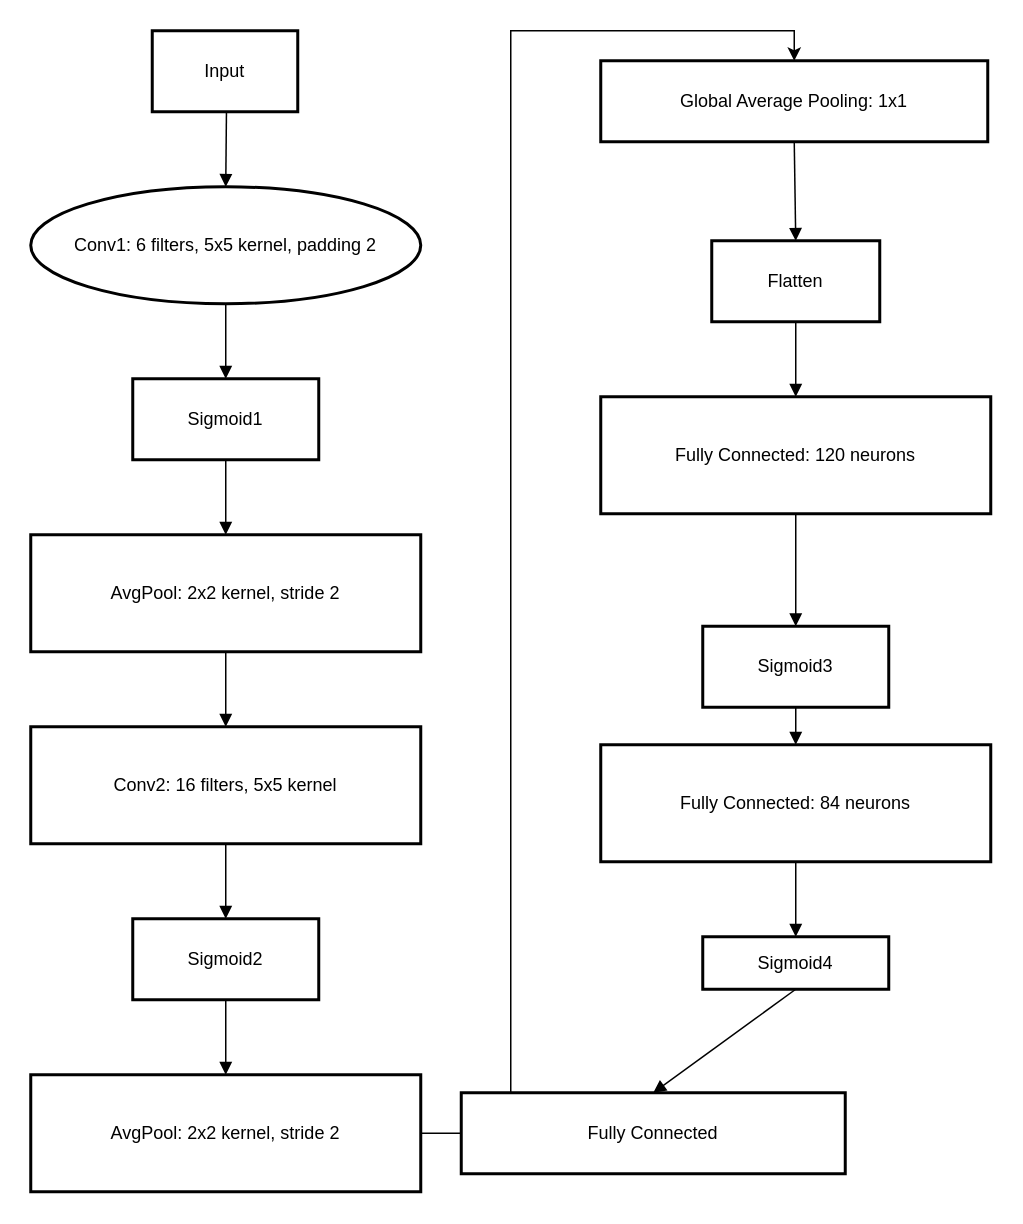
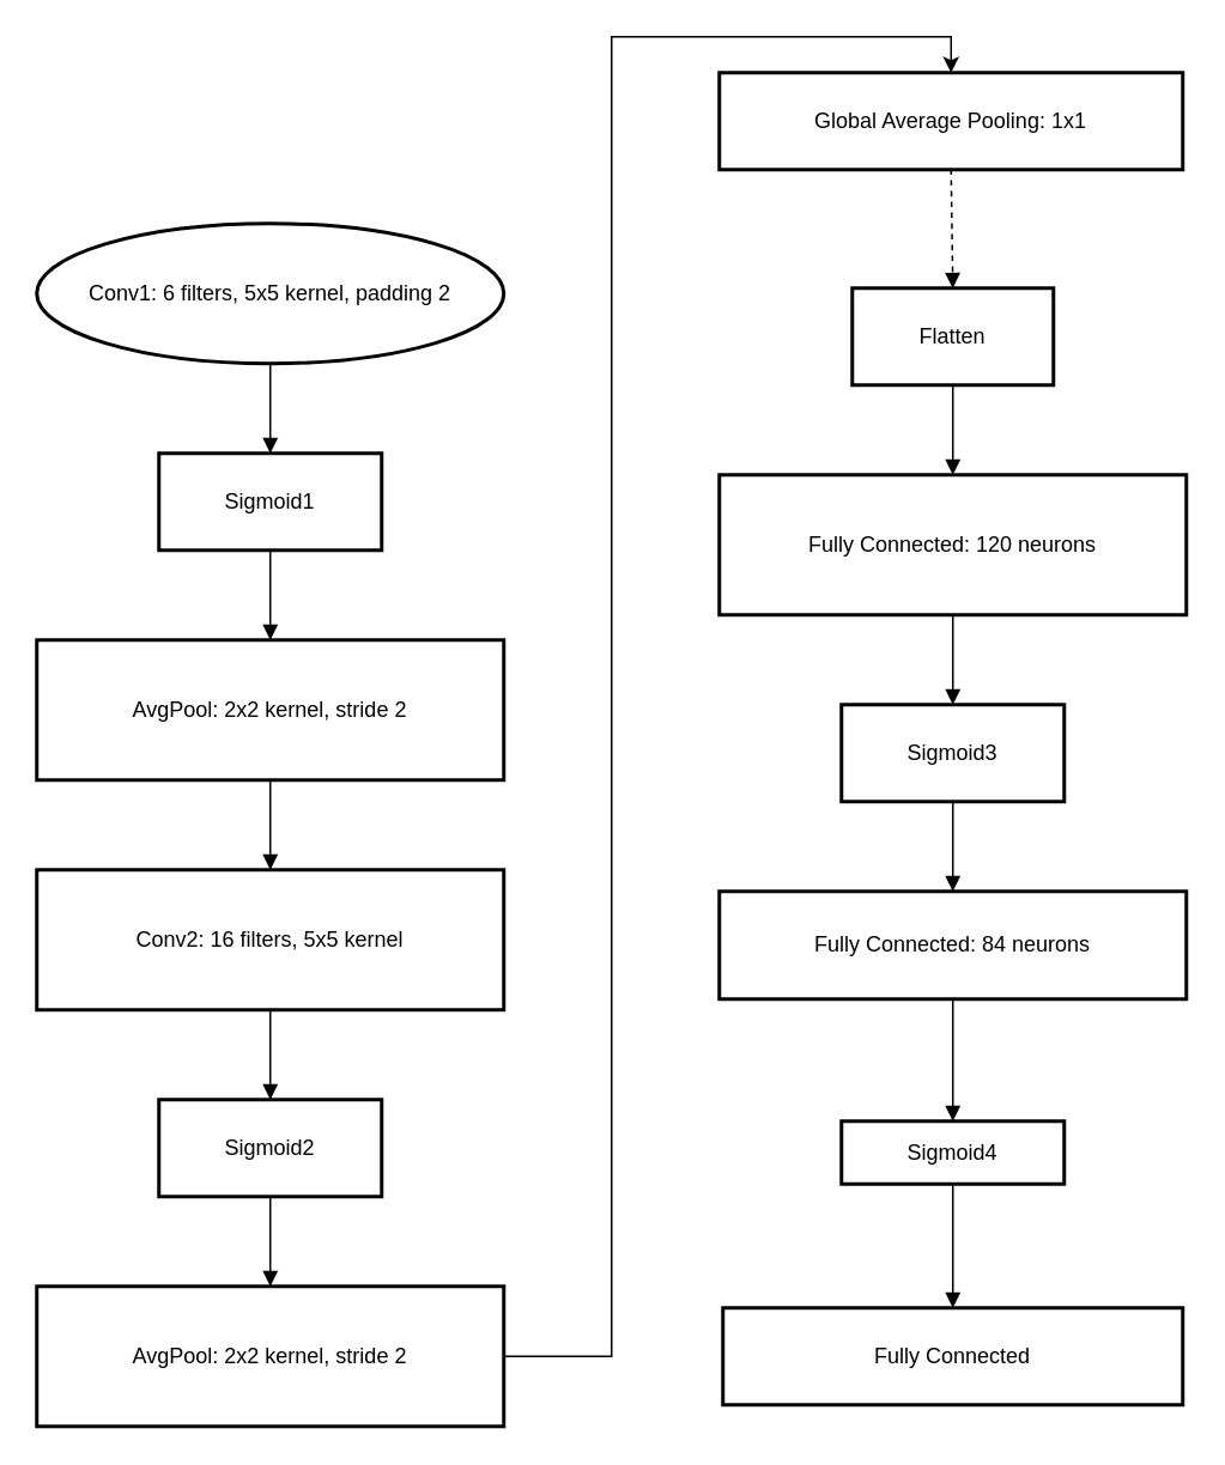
  <mxCell id="0" />
  <mxCell id="1" parent="0" />
- <mxCell id="2" value="Input" style="whiteSpace=wrap;strokeWidth=2;" parent="1" vertex="1"><mxGeometry x="101" y="20" width="97" height="54" as="geometry" /></mxCell>
  <mxCell id="3" value="Conv1: 6 filters, 5x5 kernel, padding 2" style="ellipse;whiteSpace=wrap;strokeWidth=2;" parent="1" vertex="1"><mxGeometry x="20" y="124" width="260" height="78" as="geometry" /></mxCell>
  <mxCell id="4" value="Sigmoid1" style="whiteSpace=wrap;strokeWidth=2;" parent="1" vertex="1"><mxGeometry x="88" y="252" width="124" height="54" as="geometry" /></mxCell>
  <mxCell id="5" value="AvgPool: 2x2 kernel, stride 2" style="whiteSpace=wrap;strokeWidth=2;" parent="1" vertex="1"><mxGeometry x="20" y="356" width="260" height="78" as="geometry" /></mxCell>
  <mxCell id="6" value="Conv2: 16 filters, 5x5 kernel" style="whiteSpace=wrap;strokeWidth=2;" parent="1" vertex="1"><mxGeometry x="20" y="484" width="260" height="78" as="geometry" /></mxCell>
  <mxCell id="7" value="Sigmoid2" style="whiteSpace=wrap;strokeWidth=2;" parent="1" vertex="1"><mxGeometry x="88" y="612" width="124" height="54" as="geometry" /></mxCell>
  <mxCell id="8" style="edgeStyle=orthogonalEdgeStyle;rounded=0;orthogonalLoop=1;jettySize=auto;html=1;entryX=0.5;entryY=0;entryDx=0;entryDy=0;" parent="1" source="9" target="10" edge="1"><mxGeometry relative="1" as="geometry"><mxPoint x="320" y="10" as="targetPoint" /></mxGeometry></mxCell>
  <mxCell id="9" value="AvgPool: 2x2 kernel, stride 2" style="whiteSpace=wrap;strokeWidth=2;" parent="1" vertex="1"><mxGeometry x="20" y="716" width="260" height="78" as="geometry" /></mxCell>
  <mxCell id="10" value="Global Average Pooling: 1x1" style="whiteSpace=wrap;strokeWidth=2;" parent="1" vertex="1"><mxGeometry x="400" y="40" width="258" height="54" as="geometry" /></mxCell>
  <mxCell id="11" value="Flatten" style="whiteSpace=wrap;strokeWidth=2;" parent="1" vertex="1"><mxGeometry x="474" y="160" width="112" height="54" as="geometry" /></mxCell>
  <mxCell id="12" value="Fully Connected: 120 neurons" style="whiteSpace=wrap;strokeWidth=2;" parent="1" vertex="1"><mxGeometry x="400" y="264" width="260" height="78" as="geometry" /></mxCell>
- <mxCell id="13" value="Sigmoid3" style="whiteSpace=wrap;strokeWidth=2;" parent="1" vertex="1"><mxGeometry x="468" y="417" width="124" height="54" as="geometry" /></mxCell>
- <mxCell id="14" value="Fully Connected: 84 neurons" style="whiteSpace=wrap;strokeWidth=2;" parent="1" vertex="1"><mxGeometry x="400" y="496" width="260" height="78" as="geometry" /></mxCell>
+ <mxCell id="13" value="Sigmoid3" style="whiteSpace=wrap;strokeWidth=2;" parent="1" vertex="1"><mxGeometry x="468" y="392" width="124" height="54" as="geometry" /></mxCell>
+ <mxCell id="14" value="Fully Connected: 84 neurons" style="whiteSpace=wrap;strokeWidth=2;" parent="1" vertex="1"><mxGeometry x="400" y="496" width="260" height="60" as="geometry" /></mxCell>
  <mxCell id="15" value="Sigmoid4" style="whiteSpace=wrap;strokeWidth=2;" parent="1" vertex="1"><mxGeometry x="468" y="624" width="124" height="35" as="geometry" /></mxCell>
- <mxCell id="16" value="Fully Connected" style="whiteSpace=wrap;strokeWidth=2;" parent="1" vertex="1"><mxGeometry x="307" y="728" width="256" height="54" as="geometry" /></mxCell>
- <mxCell id="17" value="" style="curved=1;startArrow=none;endArrow=block;exitX=0.51;exitY=1;entryX=0.5;entryY=0;rounded=0;" parent="1" source="2" target="3" edge="1"><mxGeometry relative="1" as="geometry"><Array as="points" /></mxGeometry></mxCell>
+ <mxCell id="16" value="Fully Connected" style="whiteSpace=wrap;strokeWidth=2;" parent="1" vertex="1"><mxGeometry x="402" y="728" width="256" height="54" as="geometry" /></mxCell>
  <mxCell id="18" value="" style="curved=1;startArrow=none;endArrow=block;exitX=0.5;exitY=1;entryX=0.5;entryY=0;rounded=0;" parent="1" source="3" target="4" edge="1"><mxGeometry relative="1" as="geometry"><Array as="points" /></mxGeometry></mxCell>
  <mxCell id="19" value="" style="curved=1;startArrow=none;endArrow=block;exitX=0.5;exitY=1;entryX=0.5;entryY=0;rounded=0;" parent="1" source="4" target="5" edge="1"><mxGeometry relative="1" as="geometry"><Array as="points" /></mxGeometry></mxCell>
  <mxCell id="20" value="" style="curved=1;startArrow=none;endArrow=block;exitX=0.5;exitY=1;entryX=0.5;entryY=0;rounded=0;" parent="1" source="5" target="6" edge="1"><mxGeometry relative="1" as="geometry"><Array as="points" /></mxGeometry></mxCell>
  <mxCell id="21" value="" style="curved=1;startArrow=none;endArrow=block;exitX=0.5;exitY=1;entryX=0.5;entryY=0;rounded=0;" parent="1" source="6" target="7" edge="1"><mxGeometry relative="1" as="geometry"><Array as="points" /></mxGeometry></mxCell>
  <mxCell id="22" value="" style="curved=1;startArrow=none;endArrow=block;exitX=0.5;exitY=1;entryX=0.5;entryY=0;rounded=0;" parent="1" source="7" target="9" edge="1"><mxGeometry relative="1" as="geometry"><Array as="points" /></mxGeometry></mxCell>
- <mxCell id="23" value="" style="curved=1;startArrow=none;endArrow=block;exitX=0.5;exitY=1;entryX=0.5;entryY=0;rounded=0;" parent="1" source="10" target="11" edge="1"><mxGeometry relative="1" as="geometry"><Array as="points" /></mxGeometry></mxCell>
+ <mxCell id="23" value="" style="curved=1;startArrow=none;endArrow=block;exitX=0.5;exitY=1;entryX=0.5;entryY=0;rounded=0;dashed=1;" parent="1" source="10" target="11" edge="1"><mxGeometry relative="1" as="geometry"><Array as="points" /></mxGeometry></mxCell>
  <mxCell id="24" value="" style="curved=1;startArrow=none;endArrow=block;exitX=0.5;exitY=1;entryX=0.5;entryY=0;rounded=0;" parent="1" source="11" target="12" edge="1"><mxGeometry relative="1" as="geometry"><Array as="points" /></mxGeometry></mxCell>
  <mxCell id="25" value="" style="curved=1;startArrow=none;endArrow=block;exitX=0.5;exitY=1;entryX=0.5;entryY=0;rounded=0;" parent="1" source="12" target="13" edge="1"><mxGeometry relative="1" as="geometry"><Array as="points" /></mxGeometry></mxCell>
  <mxCell id="26" value="" style="curved=1;startArrow=none;endArrow=block;exitX=0.5;exitY=1;entryX=0.5;entryY=0;rounded=0;" parent="1" source="13" target="14" edge="1"><mxGeometry relative="1" as="geometry"><Array as="points" /></mxGeometry></mxCell>
  <mxCell id="27" value="" style="curved=1;startArrow=none;endArrow=block;exitX=0.5;exitY=1;entryX=0.5;entryY=0;rounded=0;" parent="1" source="14" target="15" edge="1"><mxGeometry relative="1" as="geometry"><Array as="points" /></mxGeometry></mxCell>
  <mxCell id="28" value="" style="curved=1;startArrow=none;endArrow=block;exitX=0.5;exitY=1;entryX=0.5;entryY=0;rounded=0;" parent="1" source="15" target="16" edge="1"><mxGeometry relative="1" as="geometry"><Array as="points" /></mxGeometry></mxCell>
